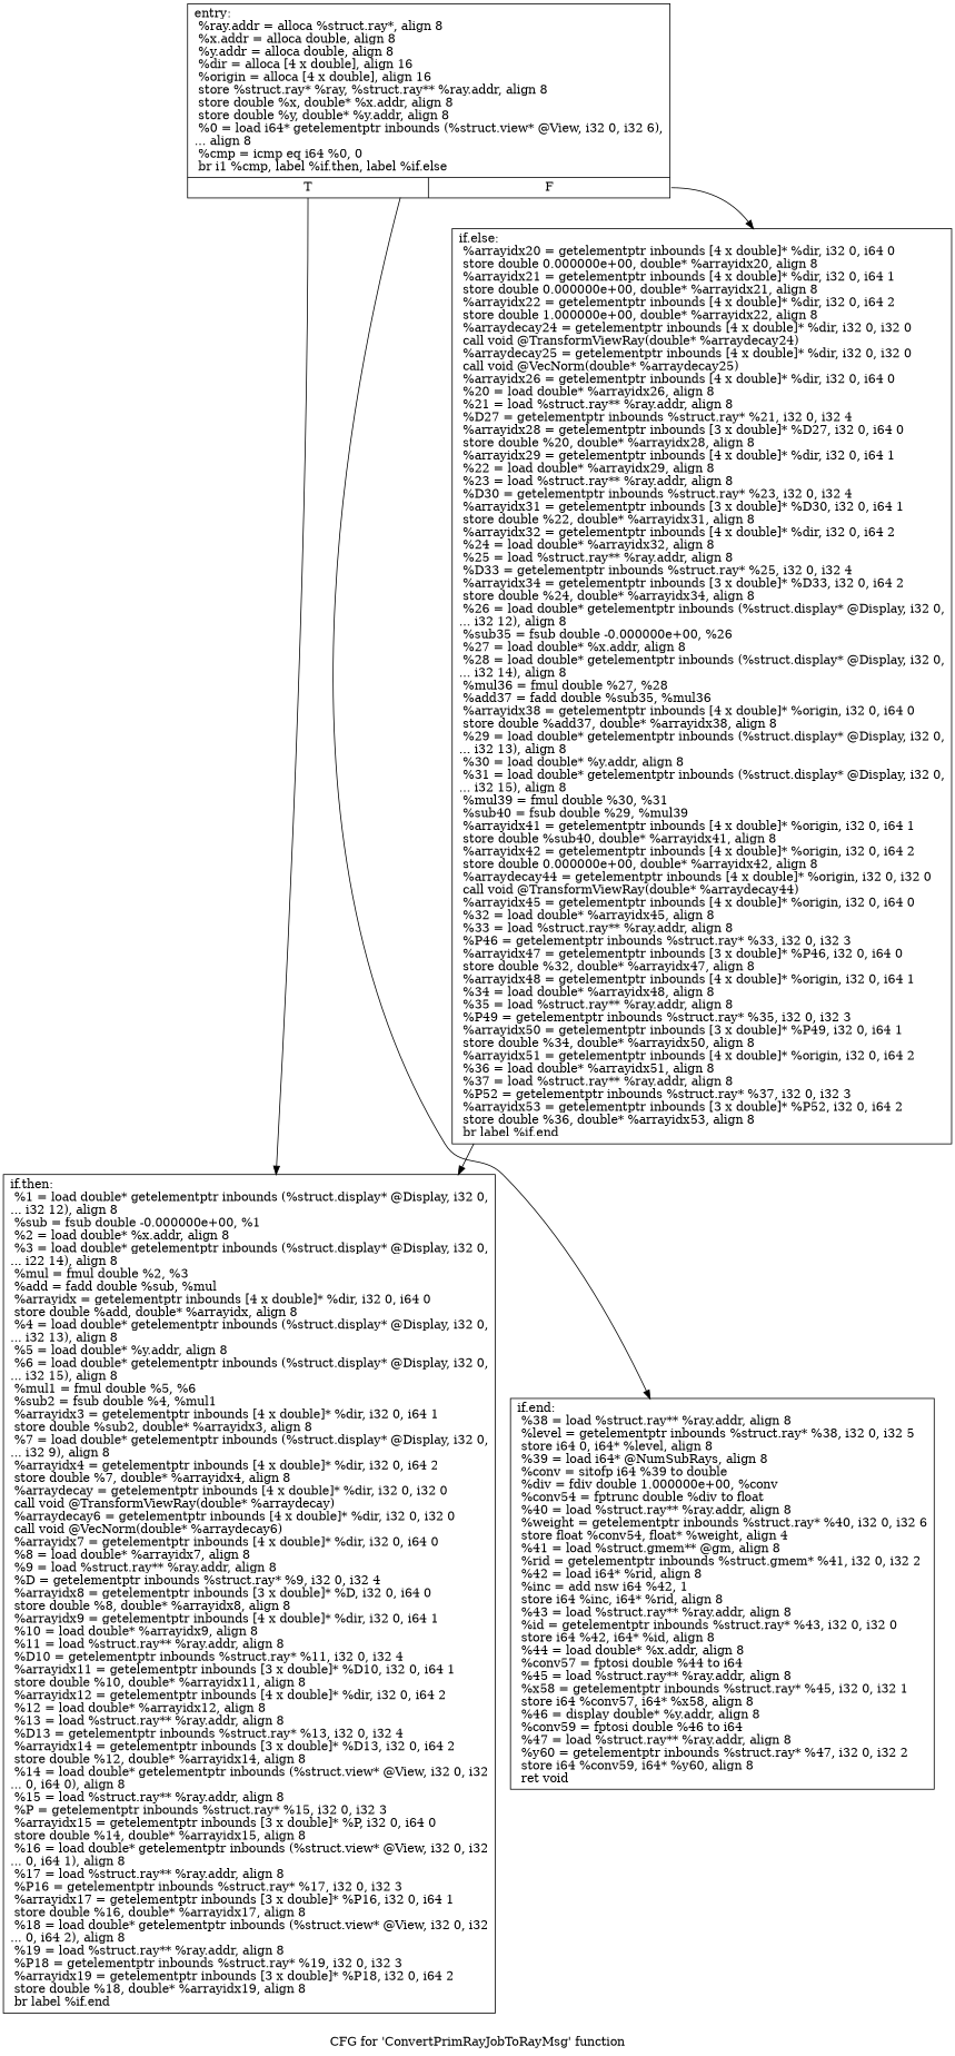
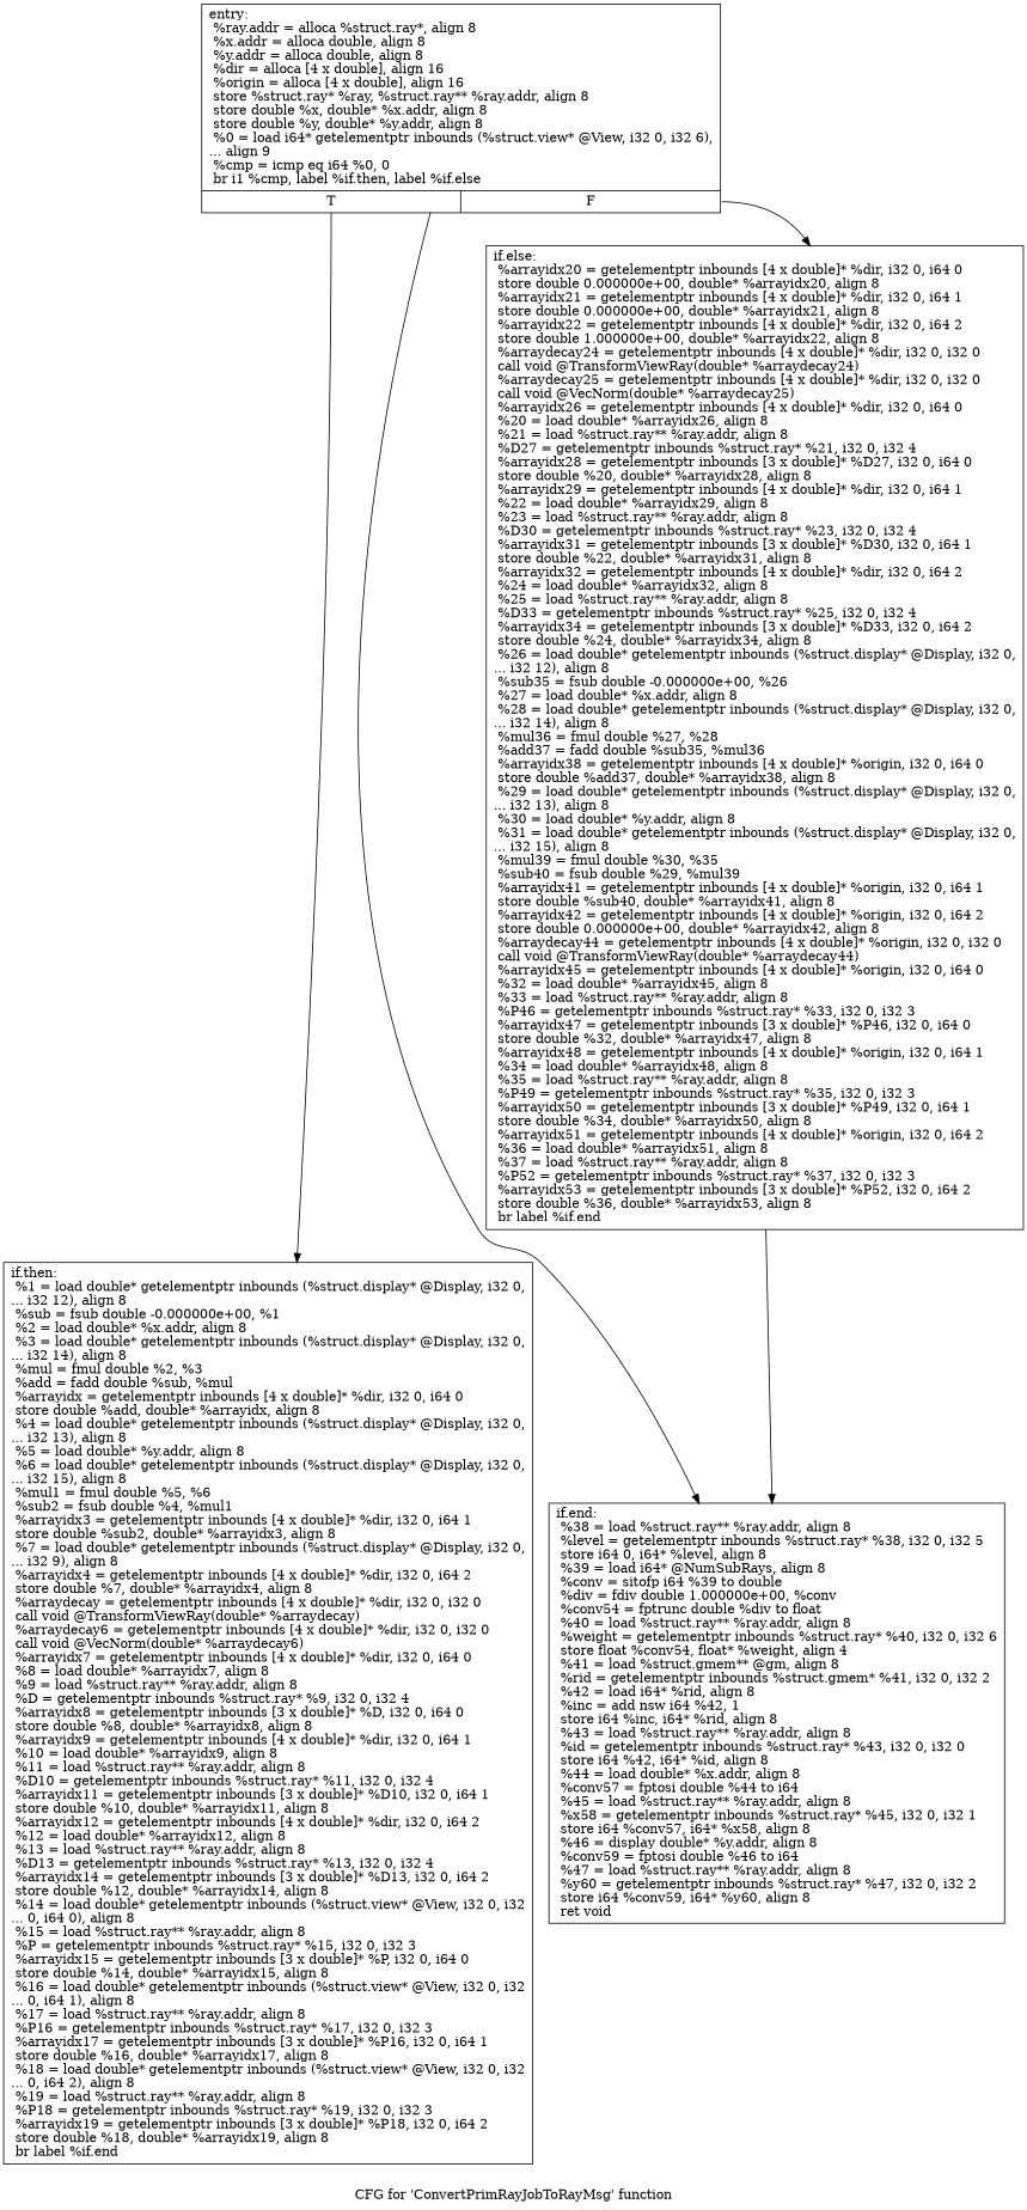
  digraph {
    label="CFG for 'ConvertPrimRayJobToRayMsg' function"
    node [shape=record]
-   n1 [label="{entry:\l  %ray.addr = alloca %struct.ray*, align 8\l  %x.addr = alloca double, align 8\l  %y.addr = alloca double, align 8\l  %dir = alloca [4 x double], align 16\l  %origin = alloca [4 x double], align 16\l  store %struct.ray* %ray, %struct.ray** %ray.addr, align 8\l  store double %x, double* %x.addr, align 8\l  store double %y, double* %y.addr, align 8\l  %0 = load i64* getelementptr inbounds (%struct.view* @View, i32 0, i32 6),\l... align 8\l  %cmp = icmp eq i64 %0, 0\l  br i1 %cmp, label %if.then, label %if.else\l|{<s0>T|<s1>F}}"]
-   n2 [label="{if.then:                                          \l  %1 = load double* getelementptr inbounds (%struct.display* @Display, i32 0,\l... i32 12), align 8\l  %sub = fsub double -0.000000e+00, %1\l  %2 = load double* %x.addr, align 8\l  %3 = load double* getelementptr inbounds (%struct.display* @Display, i32 0,\l... i22 14), align 8\l  %mul = fmul double %2, %3\l  %add = fadd double %sub, %mul\l  %arrayidx = getelementptr inbounds [4 x double]* %dir, i32 0, i64 0\l  store double %add, double* %arrayidx, align 8\l  %4 = load double* getelementptr inbounds (%struct.display* @Display, i32 0,\l... i32 13), align 8\l  %5 = load double* %y.addr, align 8\l  %6 = load double* getelementptr inbounds (%struct.display* @Display, i32 0,\l... i32 15), align 8\l  %mul1 = fmul double %5, %6\l  %sub2 = fsub double %4, %mul1\l  %arrayidx3 = getelementptr inbounds [4 x double]* %dir, i32 0, i64 1\l  store double %sub2, double* %arrayidx3, align 8\l  %7 = load double* getelementptr inbounds (%struct.display* @Display, i32 0,\l... i32 9), align 8\l  %arrayidx4 = getelementptr inbounds [4 x double]* %dir, i32 0, i64 2\l  store double %7, double* %arrayidx4, align 8\l  %arraydecay = getelementptr inbounds [4 x double]* %dir, i32 0, i32 0\l  call void @TransformViewRay(double* %arraydecay)\l  %arraydecay6 = getelementptr inbounds [4 x double]* %dir, i32 0, i32 0\l  call void @VecNorm(double* %arraydecay6)\l  %arrayidx7 = getelementptr inbounds [4 x double]* %dir, i32 0, i64 0\l  %8 = load double* %arrayidx7, align 8\l  %9 = load %struct.ray** %ray.addr, align 8\l  %D = getelementptr inbounds %struct.ray* %9, i32 0, i32 4\l  %arrayidx8 = getelementptr inbounds [3 x double]* %D, i32 0, i64 0\l  store double %8, double* %arrayidx8, align 8\l  %arrayidx9 = getelementptr inbounds [4 x double]* %dir, i32 0, i64 1\l  %10 = load double* %arrayidx9, align 8\l  %11 = load %struct.ray** %ray.addr, align 8\l  %D10 = getelementptr inbounds %struct.ray* %11, i32 0, i32 4\l  %arrayidx11 = getelementptr inbounds [3 x double]* %D10, i32 0, i64 1\l  store double %10, double* %arrayidx11, align 8\l  %arrayidx12 = getelementptr inbounds [4 x double]* %dir, i32 0, i64 2\l  %12 = load double* %arrayidx12, align 8\l  %13 = load %struct.ray** %ray.addr, align 8\l  %D13 = getelementptr inbounds %struct.ray* %13, i32 0, i32 4\l  %arrayidx14 = getelementptr inbounds [3 x double]* %D13, i32 0, i64 2\l  store double %12, double* %arrayidx14, align 8\l  %14 = load double* getelementptr inbounds (%struct.view* @View, i32 0, i32\l... 0, i64 0), align 8\l  %15 = load %struct.ray** %ray.addr, align 8\l  %P = getelementptr inbounds %struct.ray* %15, i32 0, i32 3\l  %arrayidx15 = getelementptr inbounds [3 x double]* %P, i32 0, i64 0\l  store double %14, double* %arrayidx15, align 8\l  %16 = load double* getelementptr inbounds (%struct.view* @View, i32 0, i32\l... 0, i64 1), align 8\l  %17 = load %struct.ray** %ray.addr, align 8\l  %P16 = getelementptr inbounds %struct.ray* %17, i32 0, i32 3\l  %arrayidx17 = getelementptr inbounds [3 x double]* %P16, i32 0, i64 1\l  store double %16, double* %arrayidx17, align 8\l  %18 = load double* getelementptr inbounds (%struct.view* @View, i32 0, i32\l... 0, i64 2), align 8\l  %19 = load %struct.ray** %ray.addr, align 8\l  %P18 = getelementptr inbounds %struct.ray* %19, i32 0, i32 3\l  %arrayidx19 = getelementptr inbounds [3 x double]* %P18, i32 0, i64 2\l  store double %18, double* %arrayidx19, align 8\l  br label %if.end\l}"]
-   n3 [label="{if.else:                                          \l  %arrayidx20 = getelementptr inbounds [4 x double]* %dir, i32 0, i64 0\l  store double 0.000000e+00, double* %arrayidx20, align 8\l  %arrayidx21 = getelementptr inbounds [4 x double]* %dir, i32 0, i64 1\l  store double 0.000000e+00, double* %arrayidx21, align 8\l  %arrayidx22 = getelementptr inbounds [4 x double]* %dir, i32 0, i64 2\l  store double 1.000000e+00, double* %arrayidx22, align 8\l  %arraydecay24 = getelementptr inbounds [4 x double]* %dir, i32 0, i32 0\l  call void @TransformViewRay(double* %arraydecay24)\l  %arraydecay25 = getelementptr inbounds [4 x double]* %dir, i32 0, i32 0\l  call void @VecNorm(double* %arraydecay25)\l  %arrayidx26 = getelementptr inbounds [4 x double]* %dir, i32 0, i64 0\l  %20 = load double* %arrayidx26, align 8\l  %21 = load %struct.ray** %ray.addr, align 8\l  %D27 = getelementptr inbounds %struct.ray* %21, i32 0, i32 4\l  %arrayidx28 = getelementptr inbounds [3 x double]* %D27, i32 0, i64 0\l  store double %20, double* %arrayidx28, align 8\l  %arrayidx29 = getelementptr inbounds [4 x double]* %dir, i32 0, i64 1\l  %22 = load double* %arrayidx29, align 8\l  %23 = load %struct.ray** %ray.addr, align 8\l  %D30 = getelementptr inbounds %struct.ray* %23, i32 0, i32 4\l  %arrayidx31 = getelementptr inbounds [3 x double]* %D30, i32 0, i64 1\l  store double %22, double* %arrayidx31, align 8\l  %arrayidx32 = getelementptr inbounds [4 x double]* %dir, i32 0, i64 2\l  %24 = load double* %arrayidx32, align 8\l  %25 = load %struct.ray** %ray.addr, align 8\l  %D33 = getelementptr inbounds %struct.ray* %25, i32 0, i32 4\l  %arrayidx34 = getelementptr inbounds [3 x double]* %D33, i32 0, i64 2\l  store double %24, double* %arrayidx34, align 8\l  %26 = load double* getelementptr inbounds (%struct.display* @Display, i32 0,\l... i32 12), align 8\l  %sub35 = fsub double -0.000000e+00, %26\l  %27 = load double* %x.addr, align 8\l  %28 = load double* getelementptr inbounds (%struct.display* @Display, i32 0,\l... i32 14), align 8\l  %mul36 = fmul double %27, %28\l  %add37 = fadd double %sub35, %mul36\l  %arrayidx38 = getelementptr inbounds [4 x double]* %origin, i32 0, i64 0\l  store double %add37, double* %arrayidx38, align 8\l  %29 = load double* getelementptr inbounds (%struct.display* @Display, i32 0,\l... i32 13), align 8\l  %30 = load double* %y.addr, align 8\l  %31 = load double* getelementptr inbounds (%struct.display* @Display, i32 0,\l... i32 15), align 8\l  %mul39 = fmul double %30, %31\l  %sub40 = fsub double %29, %mul39\l  %arrayidx41 = getelementptr inbounds [4 x double]* %origin, i32 0, i64 1\l  store double %sub40, double* %arrayidx41, align 8\l  %arrayidx42 = getelementptr inbounds [4 x double]* %origin, i32 0, i64 2\l  store double 0.000000e+00, double* %arrayidx42, align 8\l  %arraydecay44 = getelementptr inbounds [4 x double]* %origin, i32 0, i32 0\l  call void @TransformViewRay(double* %arraydecay44)\l  %arrayidx45 = getelementptr inbounds [4 x double]* %origin, i32 0, i64 0\l  %32 = load double* %arrayidx45, align 8\l  %33 = load %struct.ray** %ray.addr, align 8\l  %P46 = getelementptr inbounds %struct.ray* %33, i32 0, i32 3\l  %arrayidx47 = getelementptr inbounds [3 x double]* %P46, i32 0, i64 0\l  store double %32, double* %arrayidx47, align 8\l  %arrayidx48 = getelementptr inbounds [4 x double]* %origin, i32 0, i64 1\l  %34 = load double* %arrayidx48, align 8\l  %35 = load %struct.ray** %ray.addr, align 8\l  %P49 = getelementptr inbounds %struct.ray* %35, i32 0, i32 3\l  %arrayidx50 = getelementptr inbounds [3 x double]* %P49, i32 0, i64 1\l  store double %34, double* %arrayidx50, align 8\l  %arrayidx51 = getelementptr inbounds [4 x double]* %origin, i32 0, i64 2\l  %36 = load double* %arrayidx51, align 8\l  %37 = load %struct.ray** %ray.addr, align 8\l  %P52 = getelementptr inbounds %struct.ray* %37, i32 0, i32 3\l  %arrayidx53 = getelementptr inbounds [3 x double]* %P52, i32 0, i64 2\l  store double %36, double* %arrayidx53, align 8\l  br label %if.end\l}"]
+   n1 [label="{entry:\l  %ray.addr = alloca %struct.ray*, align 8\l  %x.addr = alloca double, align 8\l  %y.addr = alloca double, align 8\l  %dir = alloca [4 x double], align 16\l  %origin = alloca [4 x double], align 16\l  store %struct.ray* %ray, %struct.ray** %ray.addr, align 8\l  store double %x, double* %x.addr, align 8\l  store double %y, double* %y.addr, align 8\l  %0 = load i64* getelementptr inbounds (%struct.view* @View, i32 0, i32 6),\l... align 9\l  %cmp = icmp eq i64 %0, 0\l  br i1 %cmp, label %if.then, label %if.else\l|{<s0>T|<s1>F}}"]
+   n2 [label="{if.then:                                          \l  %1 = load double* getelementptr inbounds (%struct.display* @Display, i32 0,\l... i32 12), align 8\l  %sub = fsub double -0.000000e+00, %1\l  %2 = load double* %x.addr, align 8\l  %3 = load double* getelementptr inbounds (%struct.display* @Display, i32 0,\l... i32 14), align 8\l  %mul = fmul double %2, %3\l  %add = fadd double %sub, %mul\l  %arrayidx = getelementptr inbounds [4 x double]* %dir, i32 0, i64 0\l  store double %add, double* %arrayidx, align 8\l  %4 = load double* getelementptr inbounds (%struct.display* @Display, i32 0,\l... i32 13), align 8\l  %5 = load double* %y.addr, align 8\l  %6 = load double* getelementptr inbounds (%struct.display* @Display, i32 0,\l... i32 15), align 8\l  %mul1 = fmul double %5, %6\l  %sub2 = fsub double %4, %mul1\l  %arrayidx3 = getelementptr inbounds [4 x double]* %dir, i32 0, i64 1\l  store double %sub2, double* %arrayidx3, align 8\l  %7 = load double* getelementptr inbounds (%struct.display* @Display, i32 0,\l... i32 9), align 8\l  %arrayidx4 = getelementptr inbounds [4 x double]* %dir, i32 0, i64 2\l  store double %7, double* %arrayidx4, align 8\l  %arraydecay = getelementptr inbounds [4 x double]* %dir, i32 0, i32 0\l  call void @TransformViewRay(double* %arraydecay)\l  %arraydecay6 = getelementptr inbounds [4 x double]* %dir, i32 0, i32 0\l  call void @VecNorm(double* %arraydecay6)\l  %arrayidx7 = getelementptr inbounds [4 x double]* %dir, i32 0, i64 0\l  %8 = load double* %arrayidx7, align 8\l  %9 = load %struct.ray** %ray.addr, align 8\l  %D = getelementptr inbounds %struct.ray* %9, i32 0, i32 4\l  %arrayidx8 = getelementptr inbounds [3 x double]* %D, i32 0, i64 0\l  store double %8, double* %arrayidx8, align 8\l  %arrayidx9 = getelementptr inbounds [4 x double]* %dir, i32 0, i64 1\l  %10 = load double* %arrayidx9, align 8\l  %11 = load %struct.ray** %ray.addr, align 8\l  %D10 = getelementptr inbounds %struct.ray* %11, i32 0, i32 4\l  %arrayidx11 = getelementptr inbounds [3 x double]* %D10, i32 0, i64 1\l  store double %10, double* %arrayidx11, align 8\l  %arrayidx12 = getelementptr inbounds [4 x double]* %dir, i32 0, i64 2\l  %12 = load double* %arrayidx12, align 8\l  %13 = load %struct.ray** %ray.addr, align 8\l  %D13 = getelementptr inbounds %struct.ray* %13, i32 0, i32 4\l  %arrayidx14 = getelementptr inbounds [3 x double]* %D13, i32 0, i64 2\l  store double %12, double* %arrayidx14, align 8\l  %14 = load double* getelementptr inbounds (%struct.view* @View, i32 0, i32\l... 0, i64 0), align 8\l  %15 = load %struct.ray** %ray.addr, align 8\l  %P = getelementptr inbounds %struct.ray* %15, i32 0, i32 3\l  %arrayidx15 = getelementptr inbounds [3 x double]* %P, i32 0, i64 0\l  store double %14, double* %arrayidx15, align 8\l  %16 = load double* getelementptr inbounds (%struct.view* @View, i32 0, i32\l... 0, i64 1), align 8\l  %17 = load %struct.ray** %ray.addr, align 8\l  %P16 = getelementptr inbounds %struct.ray* %17, i32 0, i32 3\l  %arrayidx17 = getelementptr inbounds [3 x double]* %P16, i32 0, i64 1\l  store double %16, double* %arrayidx17, align 8\l  %18 = load double* getelementptr inbounds (%struct.view* @View, i32 0, i32\l... 0, i64 2), align 8\l  %19 = load %struct.ray** %ray.addr, align 8\l  %P18 = getelementptr inbounds %struct.ray* %19, i32 0, i32 3\l  %arrayidx19 = getelementptr inbounds [3 x double]* %P18, i32 0, i64 2\l  store double %18, double* %arrayidx19, align 8\l  br label %if.end\l}"]
+   n3 [label="{if.else:                                          \l  %arrayidx20 = getelementptr inbounds [4 x double]* %dir, i32 0, i64 0\l  store double 0.000000e+00, double* %arrayidx20, align 8\l  %arrayidx21 = getelementptr inbounds [4 x double]* %dir, i32 0, i64 1\l  store double 0.000000e+00, double* %arrayidx21, align 8\l  %arrayidx22 = getelementptr inbounds [4 x double]* %dir, i32 0, i64 2\l  store double 1.000000e+00, double* %arrayidx22, align 8\l  %arraydecay24 = getelementptr inbounds [4 x double]* %dir, i32 0, i32 0\l  call void @TransformViewRay(double* %arraydecay24)\l  %arraydecay25 = getelementptr inbounds [4 x double]* %dir, i32 0, i32 0\l  call void @VecNorm(double* %arraydecay25)\l  %arrayidx26 = getelementptr inbounds [4 x double]* %dir, i32 0, i64 0\l  %20 = load double* %arrayidx26, align 8\l  %21 = load %struct.ray** %ray.addr, align 8\l  %D27 = getelementptr inbounds %struct.ray* %21, i32 0, i32 4\l  %arrayidx28 = getelementptr inbounds [3 x double]* %D27, i32 0, i64 0\l  store double %20, double* %arrayidx28, align 8\l  %arrayidx29 = getelementptr inbounds [4 x double]* %dir, i32 0, i64 1\l  %22 = load double* %arrayidx29, align 8\l  %23 = load %struct.ray** %ray.addr, align 8\l  %D30 = getelementptr inbounds %struct.ray* %23, i32 0, i32 4\l  %arrayidx31 = getelementptr inbounds [3 x double]* %D30, i32 0, i64 1\l  store double %22, double* %arrayidx31, align 8\l  %arrayidx32 = getelementptr inbounds [4 x double]* %dir, i32 0, i64 2\l  %24 = load double* %arrayidx32, align 8\l  %25 = load %struct.ray** %ray.addr, align 8\l  %D33 = getelementptr inbounds %struct.ray* %25, i32 0, i32 4\l  %arrayidx34 = getelementptr inbounds [3 x double]* %D33, i32 0, i64 2\l  store double %24, double* %arrayidx34, align 8\l  %26 = load double* getelementptr inbounds (%struct.display* @Display, i32 0,\l... i32 12), align 8\l  %sub35 = fsub double -0.000000e+00, %26\l  %27 = load double* %x.addr, align 8\l  %28 = load double* getelementptr inbounds (%struct.display* @Display, i32 0,\l... i32 14), align 8\l  %mul36 = fmul double %27, %28\l  %add37 = fadd double %sub35, %mul36\l  %arrayidx38 = getelementptr inbounds [4 x double]* %origin, i32 0, i64 0\l  store double %add37, double* %arrayidx38, align 8\l  %29 = load double* getelementptr inbounds (%struct.display* @Display, i32 0,\l... i32 13), align 8\l  %30 = load double* %y.addr, align 8\l  %31 = load double* getelementptr inbounds (%struct.display* @Display, i32 0,\l... i32 15), align 8\l  %mul39 = fmul double %30, %35\l  %sub40 = fsub double %29, %mul39\l  %arrayidx41 = getelementptr inbounds [4 x double]* %origin, i32 0, i64 1\l  store double %sub40, double* %arrayidx41, align 8\l  %arrayidx42 = getelementptr inbounds [4 x double]* %origin, i32 0, i64 2\l  store double 0.000000e+00, double* %arrayidx42, align 8\l  %arraydecay44 = getelementptr inbounds [4 x double]* %origin, i32 0, i32 0\l  call void @TransformViewRay(double* %arraydecay44)\l  %arrayidx45 = getelementptr inbounds [4 x double]* %origin, i32 0, i64 0\l  %32 = load double* %arrayidx45, align 8\l  %33 = load %struct.ray** %ray.addr, align 8\l  %P46 = getelementptr inbounds %struct.ray* %33, i32 0, i32 3\l  %arrayidx47 = getelementptr inbounds [3 x double]* %P46, i32 0, i64 0\l  store double %32, double* %arrayidx47, align 8\l  %arrayidx48 = getelementptr inbounds [4 x double]* %origin, i32 0, i64 1\l  %34 = load double* %arrayidx48, align 8\l  %35 = load %struct.ray** %ray.addr, align 8\l  %P49 = getelementptr inbounds %struct.ray* %35, i32 0, i32 3\l  %arrayidx50 = getelementptr inbounds [3 x double]* %P49, i32 0, i64 1\l  store double %34, double* %arrayidx50, align 8\l  %arrayidx51 = getelementptr inbounds [4 x double]* %origin, i32 0, i64 2\l  %36 = load double* %arrayidx51, align 8\l  %37 = load %struct.ray** %ray.addr, align 8\l  %P52 = getelementptr inbounds %struct.ray* %37, i32 0, i32 3\l  %arrayidx53 = getelementptr inbounds [3 x double]* %P52, i32 0, i64 2\l  store double %36, double* %arrayidx53, align 8\l  br label %if.end\l}"]
    n4 [label="{if.end:                                           \l  %38 = load %struct.ray** %ray.addr, align 8\l  %level = getelementptr inbounds %struct.ray* %38, i32 0, i32 5\l  store i64 0, i64* %level, align 8\l  %39 = load i64* @NumSubRays, align 8\l  %conv = sitofp i64 %39 to double\l  %div = fdiv double 1.000000e+00, %conv\l  %conv54 = fptrunc double %div to float\l  %40 = load %struct.ray** %ray.addr, align 8\l  %weight = getelementptr inbounds %struct.ray* %40, i32 0, i32 6\l  store float %conv54, float* %weight, align 4\l  %41 = load %struct.gmem** @gm, align 8\l  %rid = getelementptr inbounds %struct.gmem* %41, i32 0, i32 2\l  %42 = load i64* %rid, align 8\l  %inc = add nsw i64 %42, 1\l  store i64 %inc, i64* %rid, align 8\l  %43 = load %struct.ray** %ray.addr, align 8\l  %id = getelementptr inbounds %struct.ray* %43, i32 0, i32 0\l  store i64 %42, i64* %id, align 8\l  %44 = load double* %x.addr, align 8\l  %conv57 = fptosi double %44 to i64\l  %45 = load %struct.ray** %ray.addr, align 8\l  %x58 = getelementptr inbounds %struct.ray* %45, i32 0, i32 1\l  store i64 %conv57, i64* %x58, align 8\l  %46 = display double* %y.addr, align 8\l  %conv59 = fptosi double %46 to i64\l  %47 = load %struct.ray** %ray.addr, align 8\l  %y60 = getelementptr inbounds %struct.ray* %47, i32 0, i32 2\l  store i64 %conv59, i64* %y60, align 8\l  ret void\l}"]
    n1 -> n2 [tailport=s0]
    n1 -> n3 [tailport=s1]
    n1 -> n4
-   n3 -> n2
+   n3 -> n4
  }
